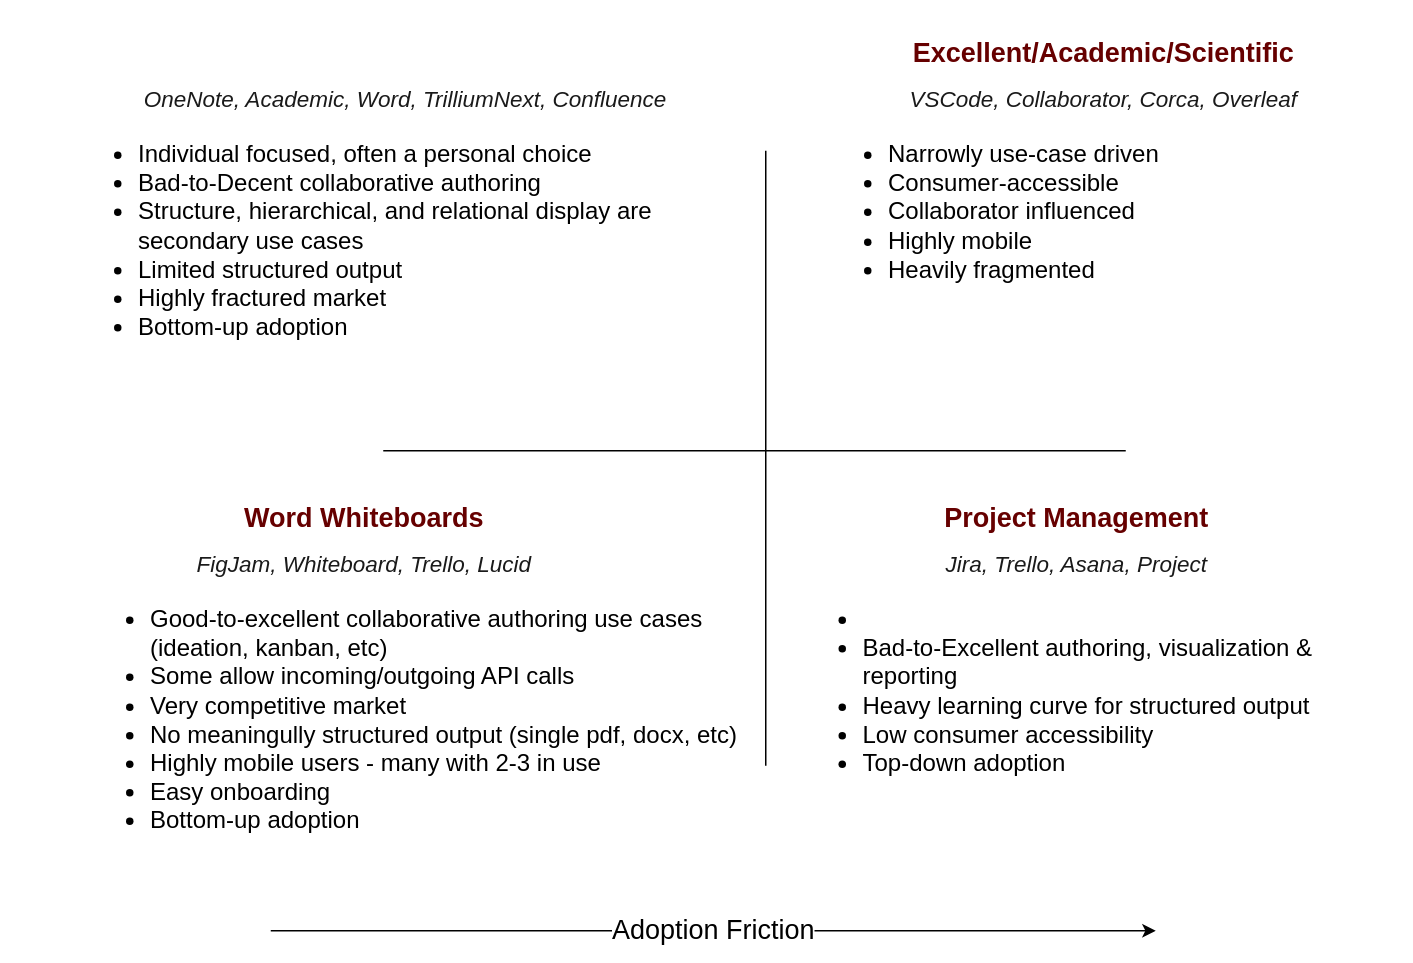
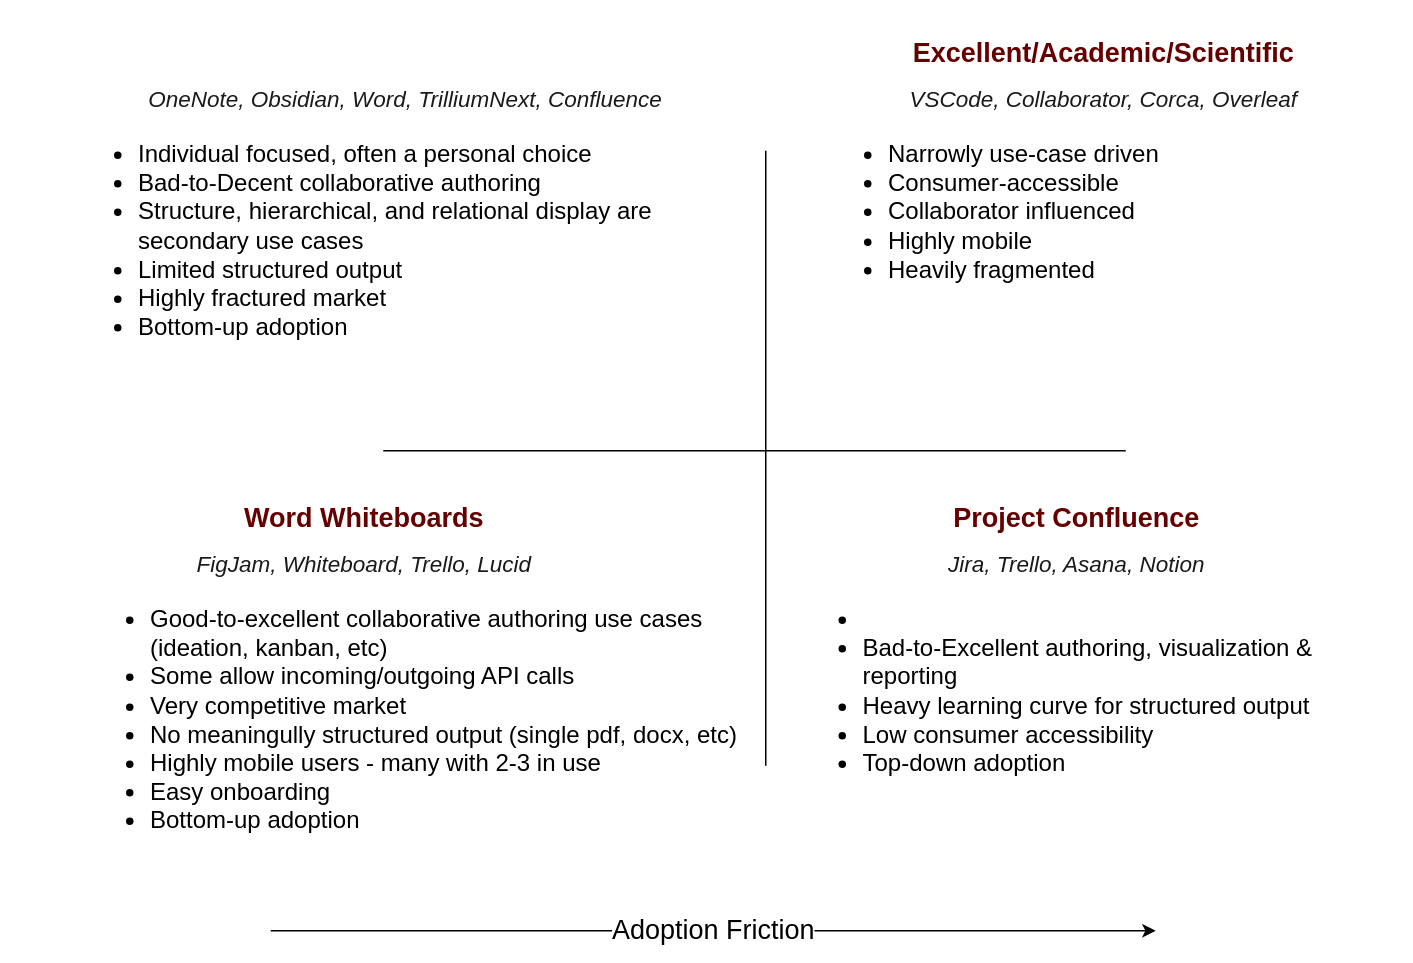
  <mxCell id="0" />
  <mxCell id="1" parent="0" />
  <mxCell id="2" value="" style="endArrow=none;html=1;" parent="1" edge="1"><mxGeometry width="50" height="50" relative="1" as="geometry"><mxPoint x="750" y="300" as="sourcePoint" /><mxPoint x="255" y="300" as="targetPoint" /></mxGeometry></mxCell>
  <mxCell id="3" value="" style="endArrow=none;html=1;" parent="1" edge="1"><mxGeometry width="50" height="50" relative="1" as="geometry"><mxPoint x="510" y="510" as="sourcePoint" /><mxPoint x="510" y="100" as="targetPoint" /></mxGeometry></mxCell>
  <mxCell id="4" value="" style="group" parent="1" vertex="1" connectable="0"><mxGeometry x="20" y="320" width="490" height="260" as="geometry" /></mxCell>
  <mxCell id="5" value="" style="html=1;fillColor=none;strokeColor=none;shadow=0;fontSize=21;fontColor=#FFFFFF;align=center;fontStyle=0;whiteSpace=wrap;rounded=0;verticalAlign=top;" parent="4" vertex="1"><mxGeometry width="445" height="260" as="geometry" /></mxCell>
  <mxCell id="6" value="FigJam, Whiteboard, Trello, Lucid" style="text;html=1;align=center;verticalAlign=middle;whiteSpace=wrap;rounded=0;fontColor=#1A1A1A;fontSize=15;fontStyle=2" parent="4" vertex="1"><mxGeometry x="45" y="40" width="355" height="30" as="geometry" /></mxCell>
  <mxCell id="7" value="&lt;font style=&quot;color: rgb(102, 0, 0);&quot;&gt;Word Whiteboards&lt;/font&gt;" style="text;html=1;align=center;verticalAlign=middle;whiteSpace=wrap;rounded=0;fontColor=light-dark(#000000,#660000);fontSize=18;fontStyle=1" parent="4" vertex="1"><mxGeometry x="45" y="10" width="355" height="30" as="geometry" /></mxCell>
  <mxCell id="8" value="&lt;div&gt;&lt;ul&gt;&lt;li&gt;&lt;font color=&quot;#000000&quot;&gt;Good-to-excellent collaborative authoring use cases (ideation, kanban, etc)&lt;/font&gt;&lt;/li&gt;&lt;li&gt;&lt;font color=&quot;#000000&quot;&gt;Some allow incoming/outgoing API calls&lt;/font&gt;&lt;/li&gt;&lt;li&gt;&lt;font color=&quot;#000000&quot;&gt;Very competitive market&lt;/font&gt;&lt;/li&gt;&lt;li&gt;&lt;font color=&quot;#000000&quot;&gt;No meaningully structured output (single pdf, docx, etc)&lt;/font&gt;&lt;/li&gt;&lt;li&gt;&lt;font color=&quot;#000000&quot;&gt;Highly mobile users - many with 2-3 in use&lt;/font&gt;&lt;/li&gt;&lt;li&gt;&lt;font color=&quot;#000000&quot;&gt;Easy onboarding&lt;/font&gt;&lt;/li&gt;&lt;li&gt;&lt;font color=&quot;#000000&quot;&gt;Bottom-up adoption&lt;/font&gt;&lt;/li&gt;&lt;/ul&gt;&lt;/div&gt;" style="text;html=1;align=left;verticalAlign=top;whiteSpace=wrap;rounded=0;fontSize=16;" parent="4" vertex="1"><mxGeometry x="37.5" y="60" width="452.5" height="170" as="geometry" /></mxCell>
  <mxCell id="9" value="" style="group" parent="1" vertex="1" connectable="0"><mxGeometry x="550" y="20" width="370" height="220" as="geometry" /></mxCell>
  <mxCell id="10" value="VSCode, Collaborator, Corca, Overleaf" style="text;html=1;align=center;verticalAlign=middle;whiteSpace=wrap;rounded=0;fontColor=#1A1A1A;fontSize=15;fontStyle=2" parent="9" vertex="1"><mxGeometry x="7.5" y="30" width="355" height="30" as="geometry" /></mxCell>
  <mxCell id="11" value="&lt;font style=&quot;color: rgb(102, 0, 0);&quot;&gt;Excellent/Academic/Scientific&lt;/font&gt;" style="text;html=1;align=center;verticalAlign=middle;whiteSpace=wrap;rounded=0;fontColor=light-dark(#000000,#660000);fontSize=18;fontStyle=1" parent="9" vertex="1"><mxGeometry x="7.5" width="355" height="30" as="geometry" /></mxCell>
  <mxCell id="12" value="&lt;ul&gt;&lt;li&gt;&lt;span style=&quot;background-color: transparent;&quot;&gt;Narrowly use-case driven&lt;/span&gt;&lt;/li&gt;&lt;li&gt;Consumer-accessible&lt;/li&gt;&lt;li&gt;Collaborator influenced&lt;/li&gt;&lt;li&gt;Highly mobile&lt;/li&gt;&lt;li&gt;Heavily fragmented&lt;/li&gt;&lt;/ul&gt;" style="text;html=1;align=left;verticalAlign=top;whiteSpace=wrap;rounded=0;fontSize=16;" parent="9" vertex="1"><mxGeometry y="50" width="370" height="170" as="geometry" /></mxCell>
  <mxCell id="13" value="" style="group" parent="1" vertex="1" connectable="0"><mxGeometry x="532.5" y="330" width="370" height="220" as="geometry" /></mxCell>
- <mxCell id="14" value="Jira, Trello, Asana, Project" style="text;html=1;align=center;verticalAlign=middle;whiteSpace=wrap;rounded=0;fontColor=#1A1A1A;fontSize=15;fontStyle=2" parent="13" vertex="1"><mxGeometry x="7.5" y="30" width="355" height="30" as="geometry" /></mxCell>
- <mxCell id="15" value="&lt;font style=&quot;color: rgb(102, 0, 0);&quot;&gt;Project Management&lt;/font&gt;" style="text;html=1;align=center;verticalAlign=middle;whiteSpace=wrap;rounded=0;fontColor=light-dark(#000000,#660000);fontSize=18;fontStyle=1" parent="13" vertex="1"><mxGeometry x="7.5" width="355" height="30" as="geometry" /></mxCell>
+ <mxCell id="14" value="Jira, Trello, Asana, Notion" style="text;html=1;align=center;verticalAlign=middle;whiteSpace=wrap;rounded=0;fontColor=#1A1A1A;fontSize=15;fontStyle=2" parent="13" vertex="1"><mxGeometry x="7.5" y="30" width="355" height="30" as="geometry" /></mxCell>
+ <mxCell id="15" value="&lt;font style=&quot;color: rgb(102, 0, 0);&quot;&gt;Project Confluence&lt;/font&gt;" style="text;html=1;align=center;verticalAlign=middle;whiteSpace=wrap;rounded=0;fontColor=light-dark(#000000,#660000);fontSize=18;fontStyle=1" parent="13" vertex="1"><mxGeometry x="7.5" width="355" height="30" as="geometry" /></mxCell>
  <mxCell id="16" value="&lt;ul&gt;&lt;li&gt;&lt;li&gt;Bad-to-Excellent authoring, visualization &amp;amp; reporting&lt;/li&gt;&lt;li&gt;Heavy learning curve for structured output&lt;/li&gt;&lt;li&gt;Low consumer accessibility&lt;/li&gt;&lt;li&gt;Top-down adoption&lt;/li&gt;&lt;/li&gt;&lt;/ul&gt;" style="text;html=1;align=left;verticalAlign=top;whiteSpace=wrap;rounded=0;fontSize=16;" parent="13" vertex="1"><mxGeometry y="50" width="370" height="170" as="geometry" /></mxCell>
  <mxCell id="17" value="" style="group" parent="1" vertex="1" connectable="0"><mxGeometry x="50" y="20" width="440" height="270" as="geometry" /></mxCell>
- <mxCell id="18" value="OneNote, Academic, Word, TrilliumNext, Confluence" style="text;html=1;align=center;verticalAlign=middle;whiteSpace=wrap;rounded=0;fontColor=#1A1A1A;fontSize=15;fontStyle=2" parent="17" vertex="1"><mxGeometry x="8.919" y="30" width="422.162" height="30" as="geometry" /></mxCell>
+ <mxCell id="18" value="OneNote, Obsidian, Word, TrilliumNext, Confluence" style="text;html=1;align=center;verticalAlign=middle;whiteSpace=wrap;rounded=0;fontColor=#1A1A1A;fontSize=15;fontStyle=2" parent="17" vertex="1"><mxGeometry x="8.919" y="30" width="422.162" height="30" as="geometry" /></mxCell>
  <mxCell id="19" value="&lt;ul&gt;&lt;li&gt;&lt;span style=&quot;background-color: transparent;&quot;&gt;Individual focused, often a personal choice&lt;/span&gt;&lt;/li&gt;&lt;li&gt;&lt;font color=&quot;#000000&quot;&gt;Bad-to-Decent collaborative authoring&lt;/font&gt;&lt;/li&gt;&lt;li&gt;&lt;font color=&quot;#000000&quot;&gt;Structure, hierarchical, and relational display are secondary use cases&lt;/font&gt;&lt;/li&gt;&lt;li&gt;&lt;font color=&quot;#000000&quot;&gt;Limited structured output&lt;/font&gt;&lt;/li&gt;&lt;li&gt;&lt;font color=&quot;#000000&quot;&gt;Highly fractured market&lt;/font&gt;&lt;/li&gt;&lt;li&gt;&lt;font color=&quot;#000000&quot;&gt;Bottom-up adoption&lt;/font&gt;&lt;/li&gt;&lt;/ul&gt;" style="text;html=1;align=left;verticalAlign=top;whiteSpace=wrap;rounded=0;fontSize=16;" parent="17" vertex="1"><mxGeometry y="50" width="440" height="220" as="geometry" /></mxCell>
  <mxCell id="20" value="Adoption Friction" style="endArrow=classic;html=1;fontSize=18;" parent="1" edge="1"><mxGeometry width="50" height="50" relative="1" as="geometry"><mxPoint x="180" y="620" as="sourcePoint" /><mxPoint x="770" y="620" as="targetPoint" /></mxGeometry></mxCell>
